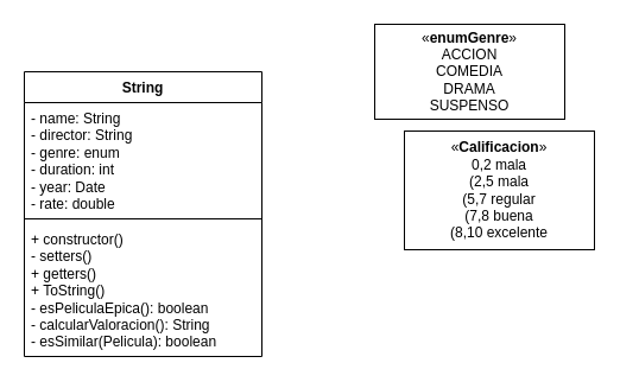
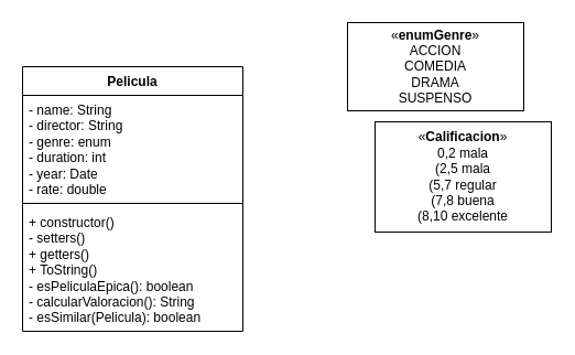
  <mxCell id="0" />
  <mxCell id="1" parent="0" />
- <mxCell id="2" value="String" style="swimlane;fontStyle=1;align=center;verticalAlign=top;childLayout=stackLayout;horizontal=1;startSize=26;horizontalStack=0;resizeParent=1;resizeParentMax=0;resizeLast=0;collapsible=1;marginBottom=0;whiteSpace=wrap;html=1;" vertex="1" parent="1"><mxGeometry x="20" y="60" width="200" height="240" as="geometry" /></mxCell>
+ <mxCell id="2" value="Pelicula" style="swimlane;fontStyle=1;align=center;verticalAlign=top;childLayout=stackLayout;horizontal=1;startSize=26;horizontalStack=0;resizeParent=1;resizeParentMax=0;resizeLast=0;collapsible=1;marginBottom=0;whiteSpace=wrap;html=1;" vertex="1" parent="1"><mxGeometry x="20" y="60" width="200" height="240" as="geometry" /></mxCell>
  <mxCell id="3" value="- name: String&lt;br&gt;- director: String&lt;br&gt;- genre: enum&lt;br&gt;- duration: int&lt;br&gt;- year: Date&lt;br&gt;- rate: double&amp;nbsp;" style="text;strokeColor=none;fillColor=none;align=left;verticalAlign=top;spacingLeft=4;spacingRight=4;overflow=hidden;rotatable=0;points=[[0,0.5],[1,0.5]];portConstraint=eastwest;whiteSpace=wrap;html=1;" vertex="1" parent="2"><mxGeometry y="26" width="200" height="94" as="geometry" /></mxCell>
  <mxCell id="4" value="" style="line;strokeWidth=1;fillColor=none;align=left;verticalAlign=middle;spacingTop=-1;spacingLeft=3;spacingRight=3;rotatable=0;labelPosition=right;points=[];portConstraint=eastwest;strokeColor=inherit;" vertex="1" parent="2"><mxGeometry y="120" width="200" height="8" as="geometry" /></mxCell>
  <mxCell id="5" value="+ constructor()&lt;br&gt;- setters()&lt;br&gt;+ getters()&lt;br&gt;+ ToString()&lt;br&gt;- esPeliculaEpica(): boolean&lt;br&gt;- calcularValoracion(): String&lt;br&gt;- esSimilar(Pelicula): boolean" style="text;strokeColor=none;fillColor=none;align=left;verticalAlign=top;spacingLeft=4;spacingRight=4;overflow=hidden;rotatable=0;points=[[0,0.5],[1,0.5]];portConstraint=eastwest;whiteSpace=wrap;html=1;" vertex="1" parent="2"><mxGeometry y="128" width="200" height="112" as="geometry" /></mxCell>
  <mxCell id="6" value="«&lt;b&gt;enumGenre&lt;/b&gt;»&lt;br&gt;ACCION&lt;br&gt;COMEDIA&lt;br&gt;DRAMA&lt;br&gt;SUSPENSO" style="html=1;whiteSpace=wrap;" vertex="1" parent="1"><mxGeometry x="315" y="20" width="160" height="80" as="geometry" /></mxCell>
  <mxCell id="7" value="«&lt;b&gt;Calificacion&lt;/b&gt;»&lt;br&gt;0,2 mala&lt;br&gt;(2,5 mala&lt;br&gt;(5,7 regular&lt;br&gt;(7,8 buena&lt;br&gt;(8,10 excelente" style="html=1;whiteSpace=wrap;" vertex="1" parent="1"><mxGeometry x="340" y="110" width="160" height="100" as="geometry" /></mxCell>
